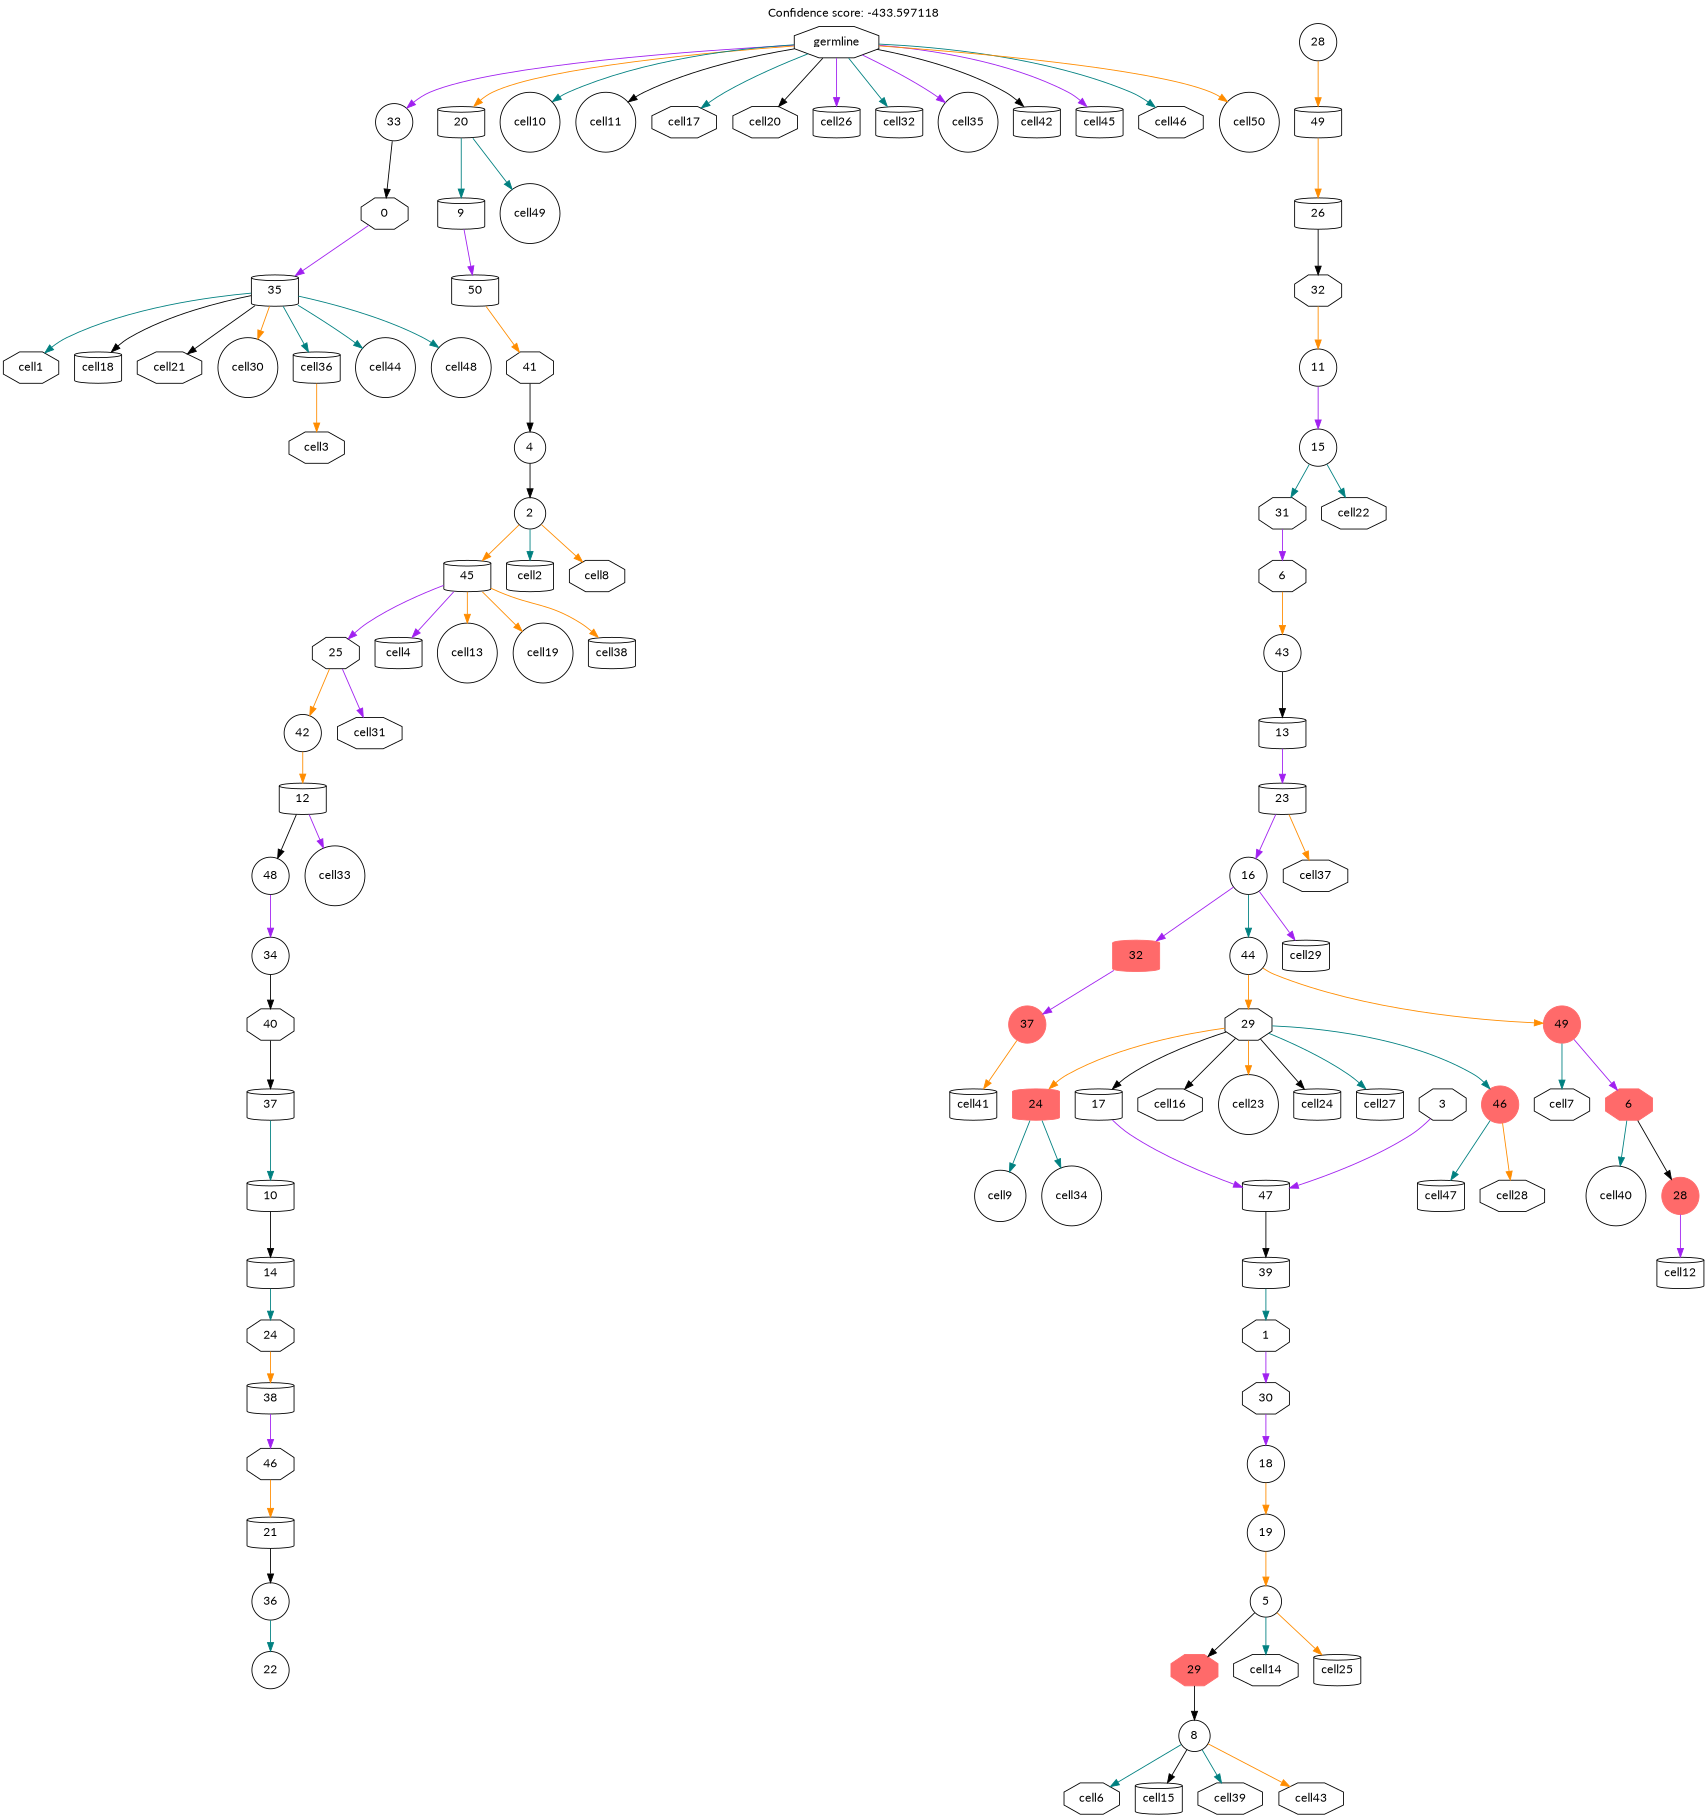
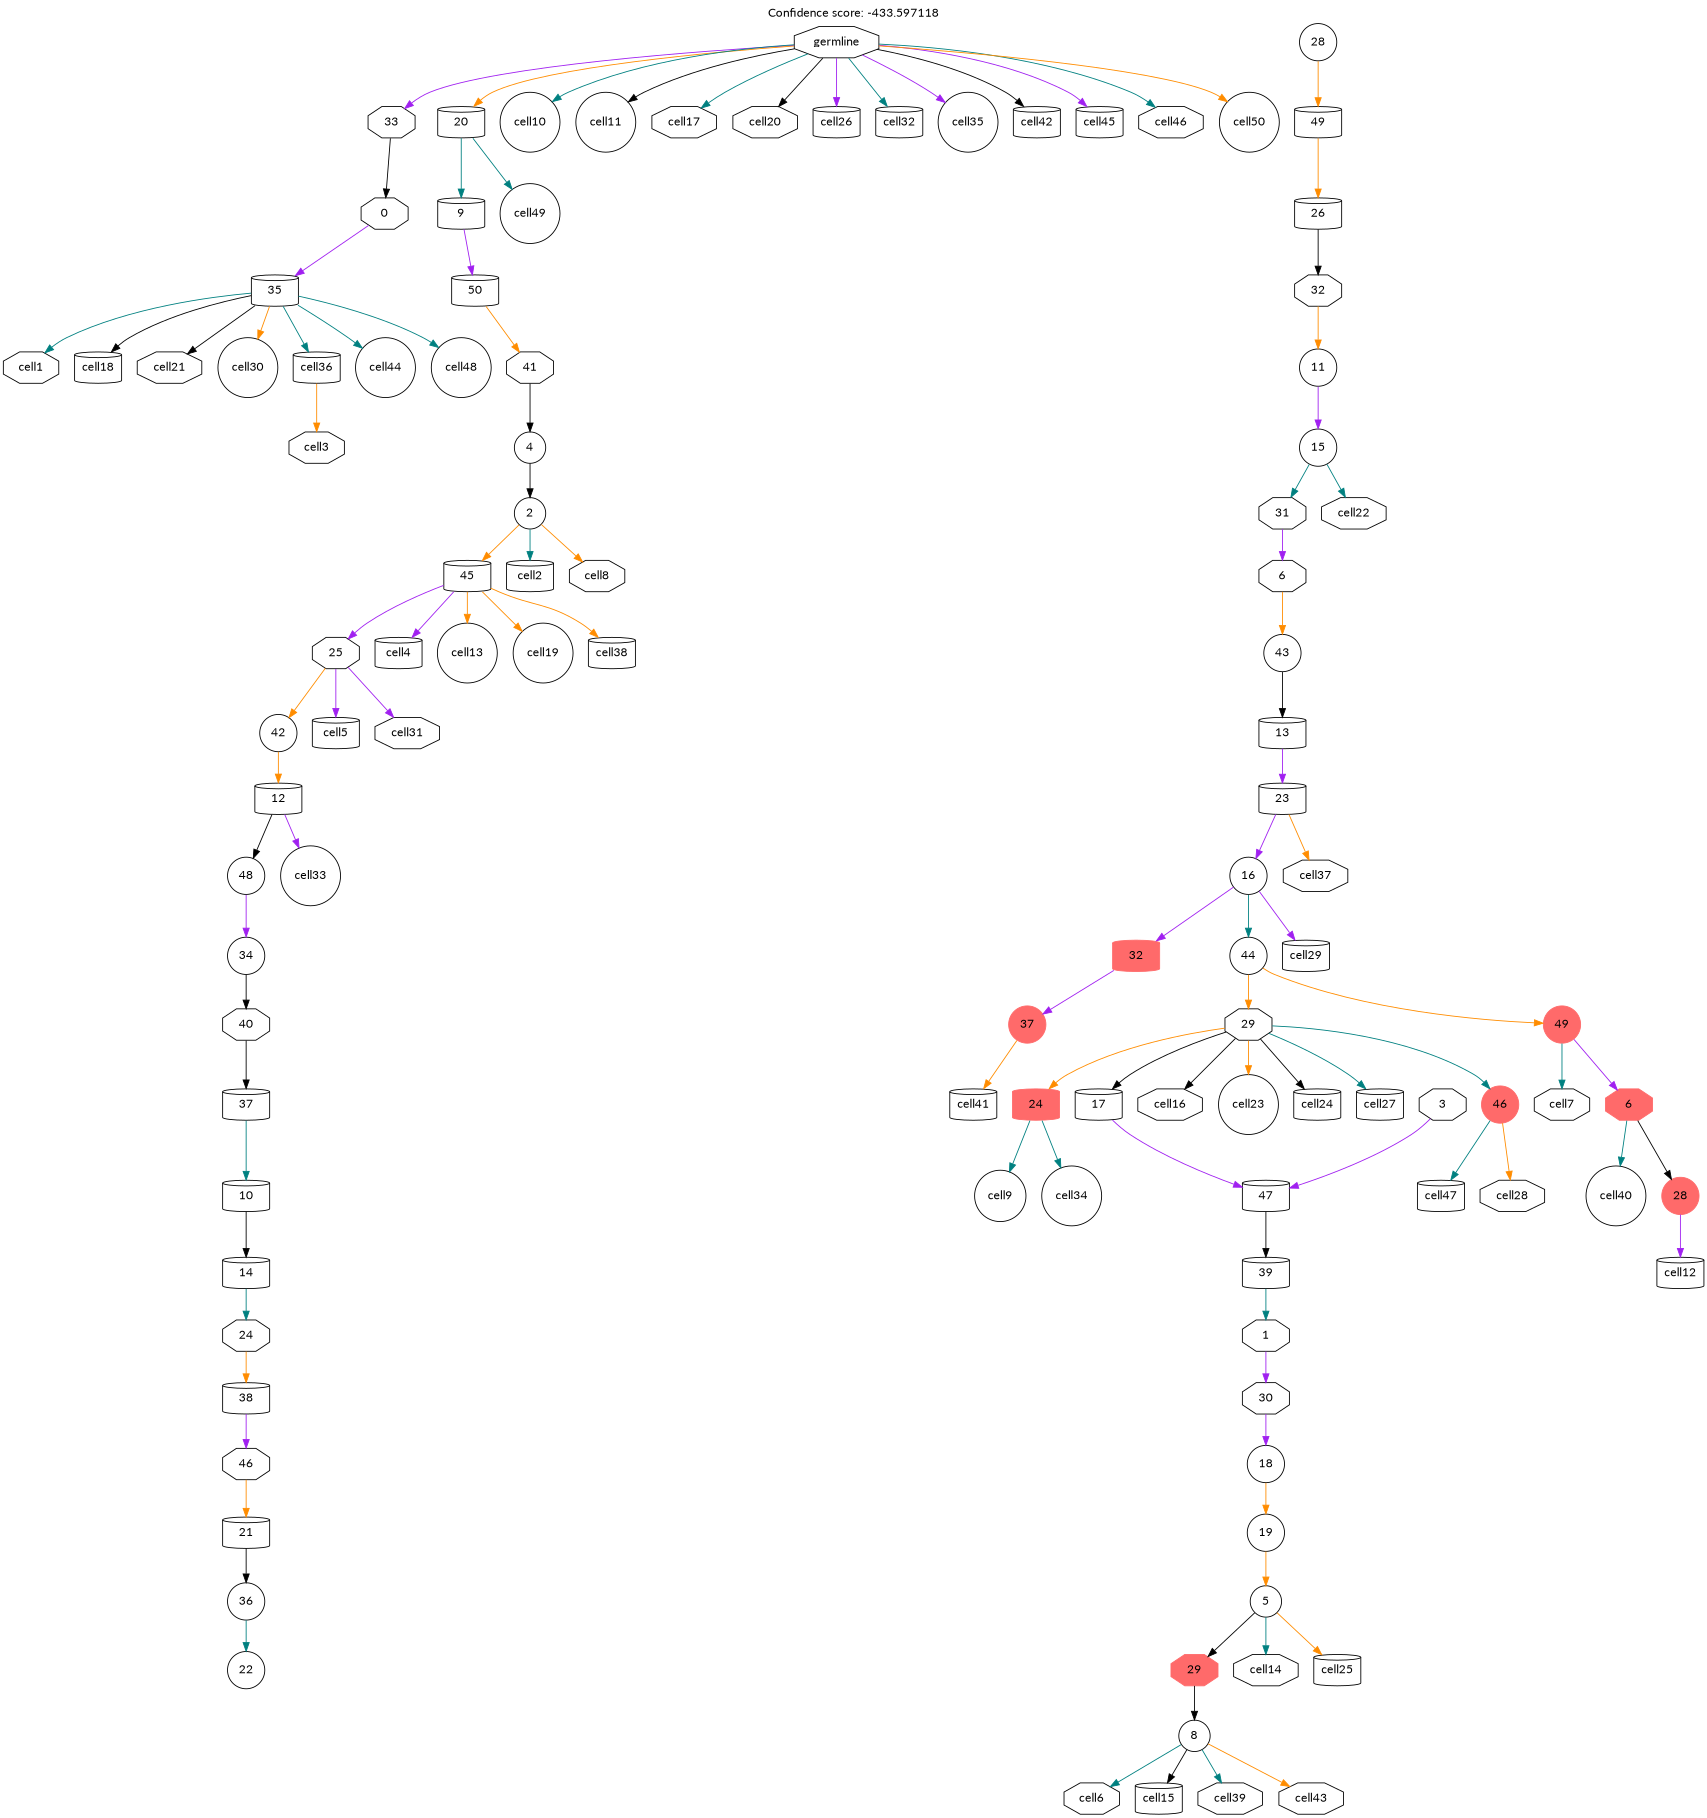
  digraph {
    fontname=Lato
    label="Confidence score: -433.597118"
    labelloc=t
    node [fontname=Lato shape=cylinder]
    edge [color=darkorange fontname=Lato]
    n1 [label=0 shape=octagon]
    n2 [label=35]
    cell1 [shape=octagon]
    cell18
    cell21 [shape=octagon]
    cell30 [shape=circle]
    cell36
    cell44 [shape=circle]
    cell48 [shape=circle]
    cell3 [shape=octagon]
-   n11 [label=33 shape=circle]
+   n11 [label=33 shape=octagon]
    n12 [color=indianred1 label=32 style=filled]
    n13 [color=indianred1 label=37 shape=circle style=filled]
    cell41
    n15 [color=indianred1 label=6 shape=octagon style=filled]
    n16 [color=indianred1 label=28 shape=circle style=filled]
    cell40 [shape=circle]
    cell12
    n19 [color=indianred1 label=49 shape=circle style=filled]
    cell7 [shape=octagon]
    n21 [color=indianred1 label=29 shape=octagon style=filled]
    n22 [label=8 shape=circle]
    cell6 [shape=octagon]
    cell15
    cell39 [shape=octagon]
    cell43 [shape=octagon]
    n27 [label=5 shape=circle]
    cell14 [shape=octagon]
    cell25
    n30 [label=19 shape=circle]
    n31 [label=18 shape=circle]
    n32 [label=30 shape=octagon]
    n33 [label=1 shape=octagon]
    n34 [label=39]
    n35 [label=47]
    n36 [label=3 shape=octagon]
    n37 [label=17]
    n38 [label=29 shape=octagon]
    n39 [color=indianred1 label=46 shape=circle style=filled]
    n40 [color=indianred1 label=24 style=filled]
    cell16 [shape=octagon]
    cell23 [shape=circle]
    cell24
    cell27
    cell28 [shape=octagon]
    cell47
    cell9 [shape=circle]
    cell34 [shape=circle]
    n49 [label=44 shape=circle]
    n50 [label=16 shape=circle]
    cell29
    n52 [label=23]
    cell37 [shape=octagon]
    n54 [label=13]
    n55 [label=43 shape=circle]
    n56 [label=6 shape=octagon]
    n57 [label=31 shape=octagon]
    n58 [label=15 shape=circle]
    cell22 [shape=octagon]
    n60 [label=11 shape=circle]
    n61 [label=32 shape=octagon]
    n62 [label=26]
    n63 [label=49]
    n64 [label=28 shape=circle]
    n65 [label=22 shape=circle]
    n66 [label=36 shape=circle]
    n67 [label=21]
    n68 [label=46 shape=octagon]
    n69 [label=38]
    n70 [label=24 shape=octagon]
    n71 [label=14]
    n72 [label=10]
    n73 [label=37]
    n74 [label=40 shape=octagon]
    n75 [label=34 shape=circle]
    n76 [label=48 shape=circle]
    n77 [label=12]
    cell33 [shape=circle]
    n79 [label=42 shape=circle]
    n80 [label=25 shape=octagon]
+   cell5
    cell31 [shape=octagon]
    n83 [label=45]
    cell4
    cell13 [shape=circle]
    cell19 [shape=circle]
    cell38
    n88 [label=2 shape=circle]
    cell2
    cell8 [shape=octagon]
    n91 [label=4 shape=circle]
    n92 [label=41 shape=octagon]
    n93 [label=50]
    n94 [label=9]
    n95 [label=20]
    cell49 [shape=circle]
    n97 [label=germline shape=octagon]
    cell10 [shape=circle]
    cell11 [shape=circle]
    cell17 [shape=octagon]
    cell20 [shape=octagon]
    cell26
    cell32
    cell35 [shape=circle]
    cell42
    cell45
    cell46 [shape=octagon]
    cell50 [shape=circle]
    n1 -> n2 [color=purple]
    n2 -> cell1 [color=teal]
    n2 -> cell18 [color=black]
    n2 -> cell21 [color=black]
    n2 -> cell30
    n2 -> cell36 [color=teal]
    n2 -> cell44 [color=teal]
    n2 -> cell48 [color=teal]
    cell36 -> cell3
    n11 -> n1 [color=black]
    n12 -> n13 [color=purple]
    n13 -> cell41
    n15 -> n16 [color=black]
    n15 -> cell40 [color=teal]
    n16 -> cell12 [color=purple]
    n19 -> n15 [color=purple]
    n19 -> cell7 [color=teal]
    n21 -> n22 [color=black]
    n22 -> cell6 [color=teal]
    n22 -> cell15 [color=black]
    n22 -> cell39 [color=teal]
    n22 -> cell43
    n27 -> n21 [color=black]
    n27 -> cell14 [color=teal]
    n27 -> cell25
    n30 -> n27
    n31 -> n30
    n32 -> n31 [color=purple]
    n33 -> n32 [color=purple]
    n34 -> n33 [color=teal]
    n35 -> n34 [color=black]
    n36 -> n35 [color=purple]
    n37 -> n35 [color=purple]
    n38 -> n37 [color=black]
    n38 -> n39 [color=teal]
    n38 -> n40
    n38 -> cell16 [color=black]
    n38 -> cell23
    n38 -> cell24 [color=black]
    n38 -> cell27 [color=teal]
    n39 -> cell28
    n39 -> cell47 [color=teal]
    n40 -> cell9 [color=teal]
    n40 -> cell34 [color=teal]
    n49 -> n19
    n49 -> n38
    n50 -> n12 [color=purple]
    n50 -> n49 [color=teal]
    n50 -> cell29 [color=purple]
    n52 -> n50 [color=purple]
    n52 -> cell37
    n54 -> n52 [color=purple]
    n55 -> n54 [color=black]
    n56 -> n55
    n57 -> n56 [color=purple]
    n58 -> n57 [color=teal]
    n58 -> cell22 [color=teal]
    n60 -> n58 [color=purple]
    n61 -> n60
    n62 -> n61 [color=black]
    n63 -> n62
    n64 -> n63
    n66 -> n65 [color=teal]
    n67 -> n66 [color=black]
    n68 -> n67
    n69 -> n68 [color=purple]
    n70 -> n69
    n71 -> n70 [color=teal]
    n72 -> n71 [color=black]
    n73 -> n72 [color=teal]
    n74 -> n73 [color=black]
    n75 -> n74 [color=black]
    n76 -> n75 [color=purple]
    n77 -> n76 [color=black]
    n77 -> cell33 [color=purple]
    n79 -> n77
    n80 -> n79
+   n80 -> cell5 [color=purple]
    n80 -> cell31 [color=purple]
    n83 -> n80 [color=purple]
    n83 -> cell4 [color=purple]
    n83 -> cell13
    n83 -> cell19
    n83 -> cell38
    n88 -> n83
    n88 -> cell2 [color=teal]
    n88 -> cell8
    n91 -> n88 [color=black]
    n92 -> n91 [color=black]
    n93 -> n92
    n94 -> n93 [color=purple]
    n95 -> n94 [color=teal]
    n95 -> cell49 [color=teal]
    n97 -> n11 [color=purple]
    n97 -> n95
    n97 -> cell10 [color=teal]
    n97 -> cell11 [color=black]
    n97 -> cell17 [color=teal]
    n97 -> cell20 [color=black]
    n97 -> cell26 [color=purple]
    n97 -> cell32 [color=teal]
    n97 -> cell35 [color=purple]
    n97 -> cell42 [color=black]
    n97 -> cell45 [color=purple]
    n97 -> cell46 [color=teal]
    n97 -> cell50
  }
